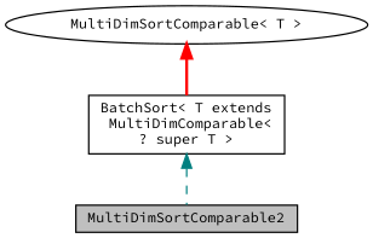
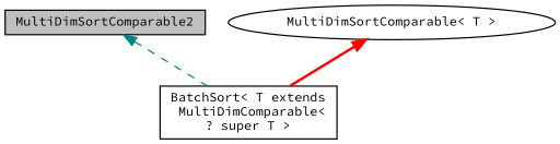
  digraph {
    fontname="Source Code Pro"
    node [color=black fontname="Source Code Pro" fontsize=10 shape=box]
    edge [dir=back fontname="Source Code Pro" fontsize=10 labelfontname=Helvetica labelfontsize=10]
    n1 [fillcolor=grey75 fontcolor=black height=0.2 label=MultiDimSortComparable2 style=filled width=0.4]
    n2 [height=0.2 label="BatchSort\< T extends\l MultiDimComparable\<\l? super T \>" width=0.4]
    n3 [height=0.2 label="MultiDimSortComparable\< T \>" shape=ellipse width=0.4]
-   n2 -> n1 [color=teal style=dashed]
+   n1 -> n2 [color=teal style=dashed]
    n3 -> n2 [color=red style=bold]
  }
